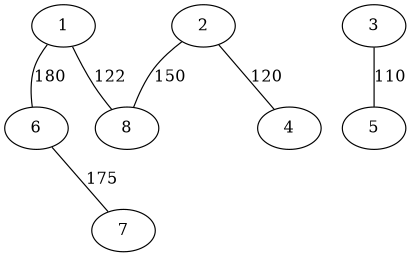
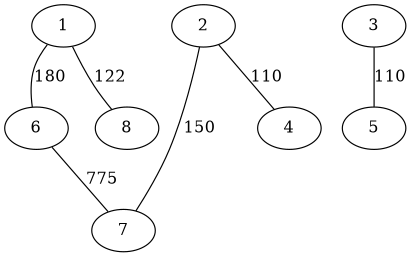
  graph {
    1
    8
    6
    2
    4
    7
    3
    5
    1 -- 8 [label=122]
    1 -- 6 [label=180]
-   6 -- 7 [label=175]
-   2 -- 8 [label=150]
-   2 -- 4 [label=120]
+   6 -- 7 [label=775]
+   2 -- 7 [label=150]
+   2 -- 4 [label=110]
    3 -- 5 [label=110]
  }
